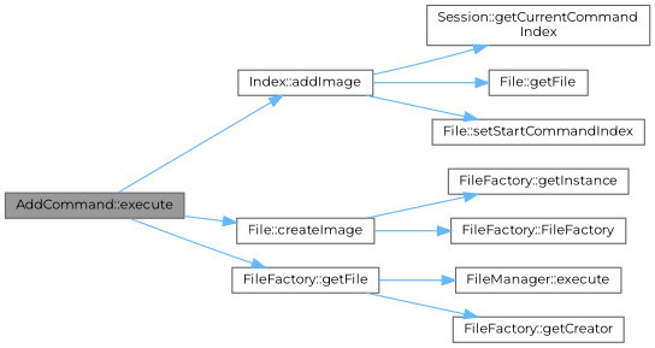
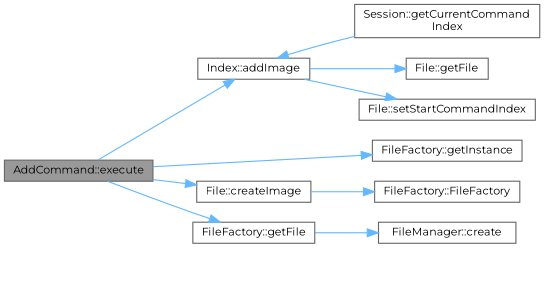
  digraph {
    fontname=Montserrat
    rankdir=LR
    node [color=grey40 fillcolor=white fontname=Montserrat fontsize=10 shape=box style=filled]
    edge [color=steelblue1 fontname=Montserrat fontsize=10 labelfontname=Helvetica labelfontsize=10 style=solid]
    n1 [color=gray40 fillcolor=grey60 fontcolor=black height=0.2 label="AddCommand::execute" width=0.4]
    n2 [height=0.2 label="Index::addImage" width=0.4]
    n3 [height=0.2 label="File::createImage" width=0.4]
    n4 [height=0.2 label="FileFactory::getFile" width=0.4]
    n5 [height=0.2 label="FileFactory::getInstance" width=0.4]
    n6 [height=0.2 label="Session::getCurrentCommand\lIndex" width=0.4]
    n7 [height=0.2 label="File::getFile" width=0.4]
    n8 [height=0.2 label="File::setStartCommandIndex" width=0.4]
    n9 [height=0.2 label="FileFactory::FileFactory" width=0.4]
-   n10 [height=0.2 label="FileManager::execute" width=0.4]
-   n11 [height=0.2 label="FileFactory::getCreator" width=0.4]
+   n10 [height=0.2 label="FileManager::create" width=0.4]
    n1 -> n2
    n1 -> n3
    n1 -> n4
-   n3 -> n5
-   n2 -> n6
+   n1 -> n5
+   n6 -> n2
    n2 -> n7
    n2 -> n8
    n3 -> n9
    n4 -> n10
-   n4 -> n11
  }
